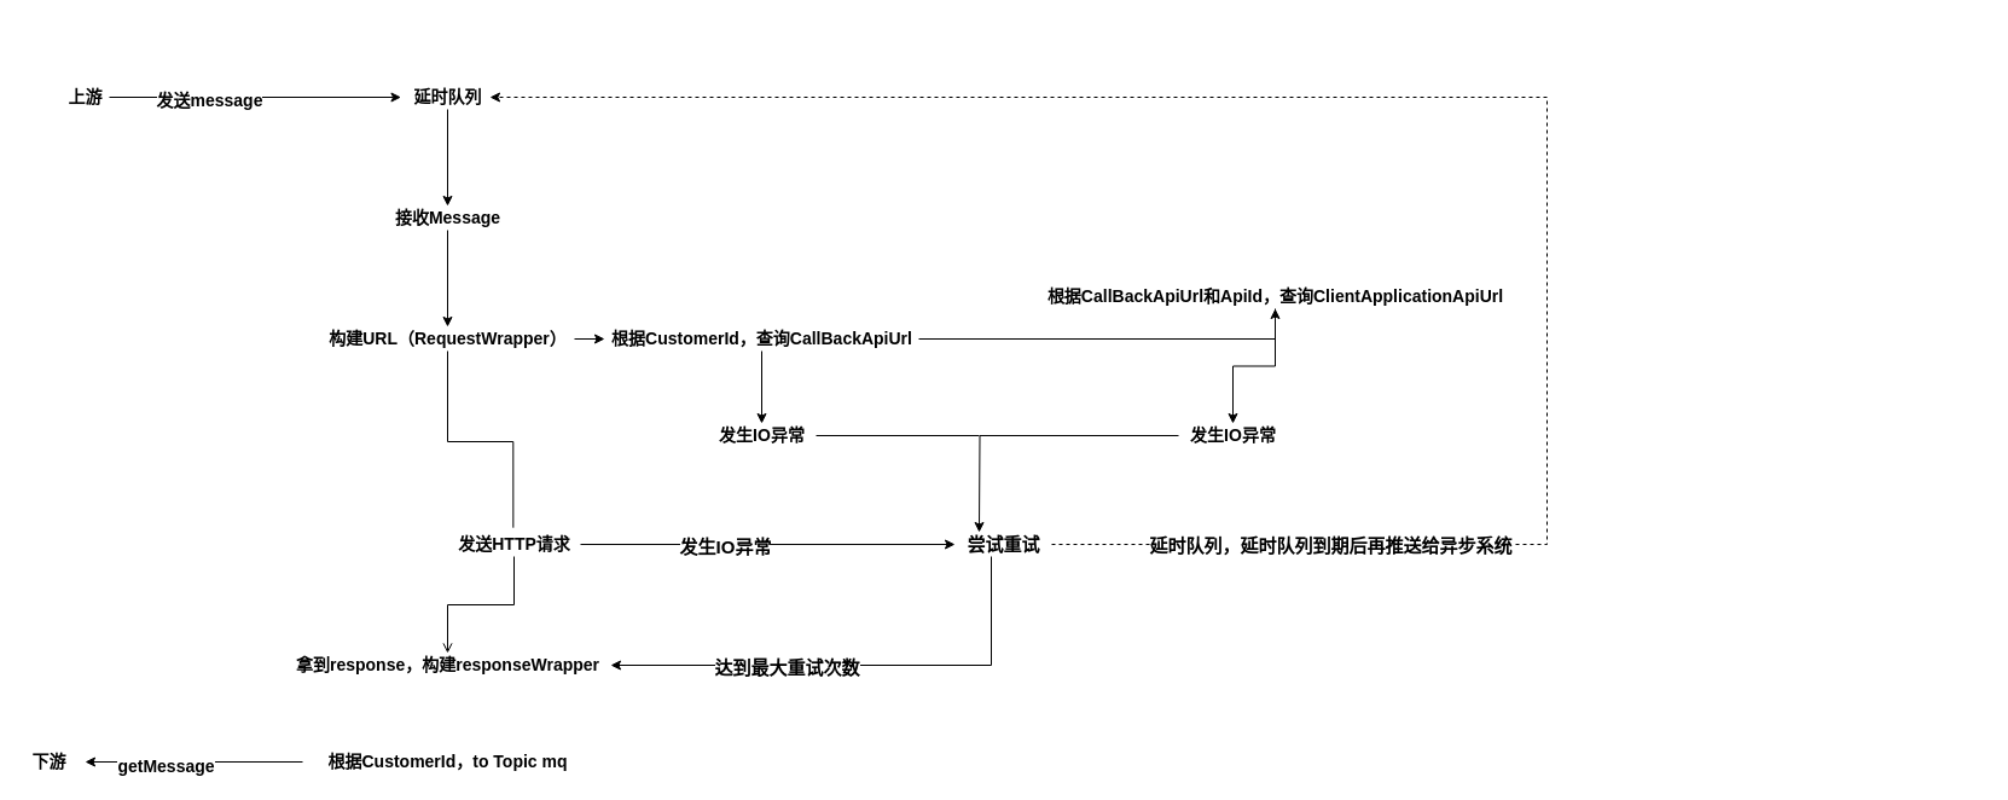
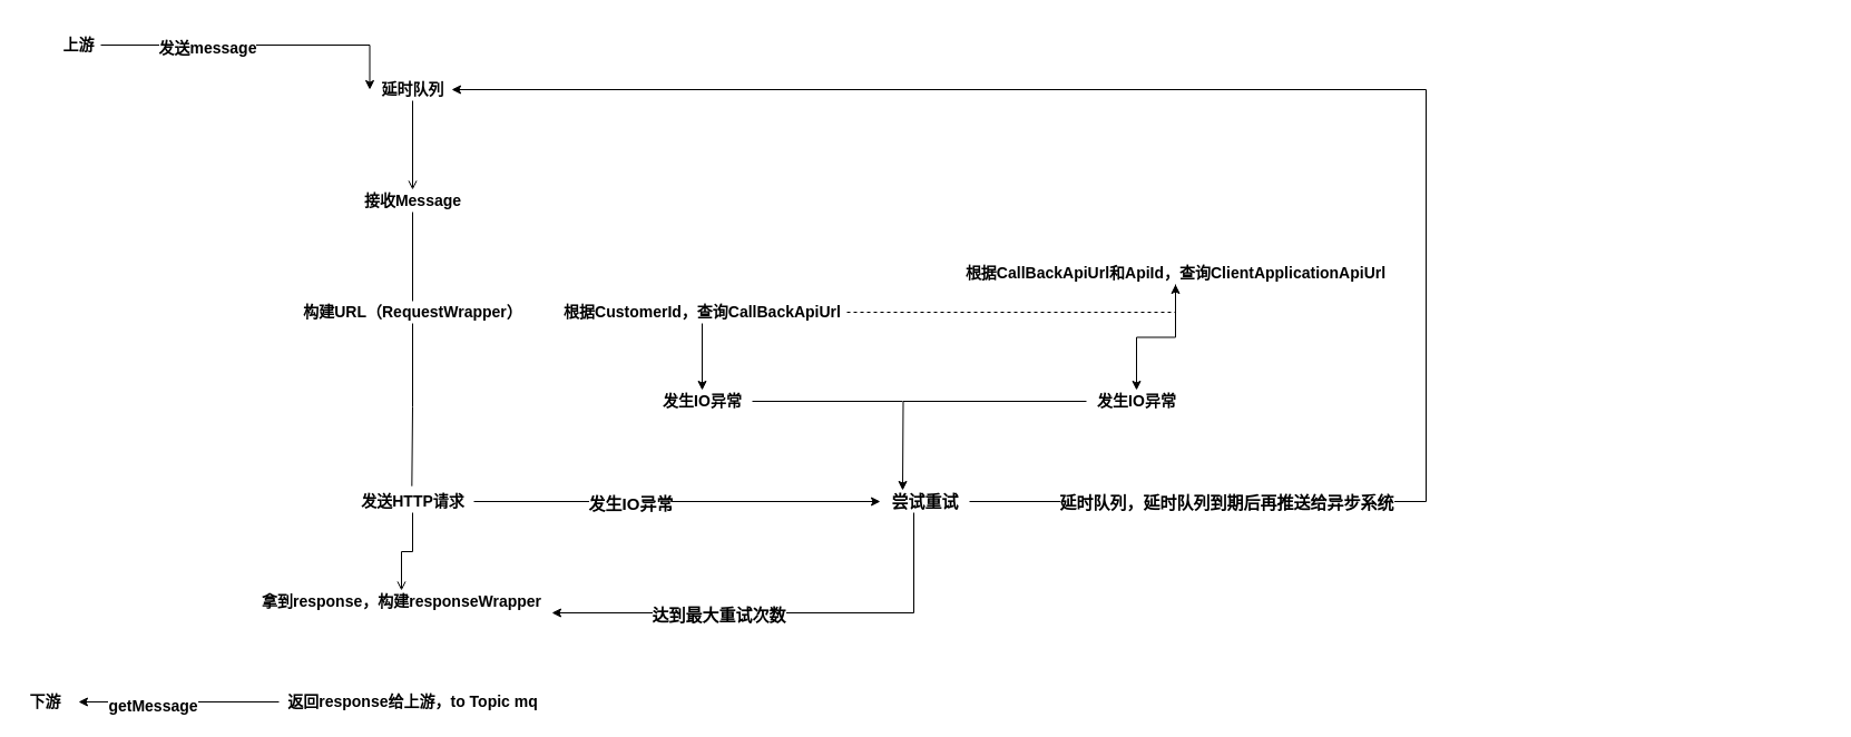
  <mxCell id="0" />
  <mxCell id="1" parent="0" />
  <mxCell id="2" style="edgeStyle=orthogonalEdgeStyle;rounded=0;orthogonalLoop=1;jettySize=auto;html=1;entryX=-0.05;entryY=0.5;entryDx=0;entryDy=0;entryPerimeter=0;fontStyle=1;fontSize=14;" edge="1" parent="1" source="4" target="6"><mxGeometry relative="1" as="geometry" /></mxCell>
  <mxCell id="3" value="发送message" style="edgeLabel;html=1;align=center;verticalAlign=middle;resizable=0;points=[];fontStyle=1;fontSize=14;" vertex="1" connectable="0" parent="2"><mxGeometry x="-0.323" y="-2" relative="1" as="geometry"><mxPoint as="offset" /></mxGeometry></mxCell>
- <mxCell id="4" value="上游" style="text;html=1;align=center;verticalAlign=middle;resizable=0;points=[];autosize=1;strokeColor=none;fillColor=none;fontStyle=1;fontSize=14;" vertex="1" parent="1"><mxGeometry x="50" y="70" width="40" height="20" as="geometry" /></mxCell>
- <mxCell id="5" value="" style="edgeStyle=orthogonalEdgeStyle;rounded=0;orthogonalLoop=1;jettySize=auto;html=1;fontStyle=1;fontSize=14;" edge="1" parent="1" source="6" target="8"><mxGeometry relative="1" as="geometry" /></mxCell>
+ <mxCell id="4" value="上游" style="text;html=1;align=center;verticalAlign=middle;resizable=0;points=[];autosize=1;strokeColor=none;fillColor=none;fontStyle=1;fontSize=14;" vertex="1" parent="1"><mxGeometry x="50" y="30" width="40" height="20" as="geometry" /></mxCell>
+ <mxCell id="5" value="" style="edgeStyle=orthogonalEdgeStyle;rounded=0;orthogonalLoop=1;jettySize=auto;html=1;fontStyle=1;fontSize=14;endArrow=open;" edge="1" parent="1" source="6" target="8"><mxGeometry relative="1" as="geometry" /></mxCell>
  <mxCell id="6" value="延时队列" style="text;html=1;align=center;verticalAlign=middle;resizable=0;points=[];autosize=1;strokeColor=none;fillColor=none;fontStyle=1;fontSize=14;" vertex="1" parent="1"><mxGeometry x="335" y="70" width="70" height="20" as="geometry" /></mxCell>
- <mxCell id="7" style="edgeStyle=orthogonalEdgeStyle;rounded=0;orthogonalLoop=1;jettySize=auto;html=1;fontStyle=1;fontSize=14;" edge="1" parent="1" source="8" target="11"><mxGeometry relative="1" as="geometry" /></mxCell>
+ <mxCell id="7" style="edgeStyle=orthogonalEdgeStyle;rounded=0;orthogonalLoop=1;jettySize=auto;html=1;fontStyle=1;fontSize=14;endArrow=none;" edge="1" parent="1" source="8" target="11"><mxGeometry relative="1" as="geometry" /></mxCell>
  <mxCell id="8" value="接收Message" style="text;html=1;align=center;verticalAlign=middle;resizable=0;points=[];autosize=1;strokeColor=none;fillColor=none;fontStyle=1;fontSize=14;" vertex="1" parent="1"><mxGeometry x="320" y="170" width="100" height="20" as="geometry" /></mxCell>
  <mxCell id="9" value="" style="edgeStyle=orthogonalEdgeStyle;rounded=0;orthogonalLoop=1;jettySize=auto;html=1;fontStyle=1;fontSize=14;entryX=0.494;entryY=-0.191;entryDx=0;entryDy=0;entryPerimeter=0;endArrow=none;" edge="1" parent="1" source="11" target="15"><mxGeometry relative="1" as="geometry"><mxPoint x="370" y="370" as="targetPoint" /></mxGeometry></mxCell>
- <mxCell id="10" value="" style="edgeStyle=orthogonalEdgeStyle;rounded=0;orthogonalLoop=1;jettySize=auto;html=1;fontStyle=1;fontSize=14;" edge="1" parent="1" source="11" target="22"><mxGeometry relative="1" as="geometry" /></mxCell>
  <mxCell id="11" value="构建URL（RequestWrapper）" style="text;html=1;align=center;verticalAlign=middle;resizable=0;points=[];autosize=1;strokeColor=none;fillColor=none;fontStyle=1;fontSize=14;" vertex="1" parent="1"><mxGeometry x="265" y="270" width="210" height="20" as="geometry" /></mxCell>
  <mxCell id="12" value="" style="edgeStyle=orthogonalEdgeStyle;rounded=0;orthogonalLoop=1;jettySize=auto;html=1;fontStyle=1;fontSize=14;endArrow=open;" edge="1" parent="1" source="15" target="16"><mxGeometry relative="1" as="geometry" /></mxCell>
  <mxCell id="13" style="edgeStyle=orthogonalEdgeStyle;rounded=0;orthogonalLoop=1;jettySize=auto;html=1;" edge="1" parent="1" source="15"><mxGeometry relative="1" as="geometry"><mxPoint x="790" y="450" as="targetPoint" /></mxGeometry></mxCell>
  <mxCell id="14" value="发生IO异常" style="edgeLabel;html=1;align=center;verticalAlign=middle;resizable=0;points=[];fontStyle=1;fontSize=15;" vertex="1" connectable="0" parent="13"><mxGeometry x="-0.236" y="-1" relative="1" as="geometry"><mxPoint as="offset" /></mxGeometry></mxCell>
- <mxCell id="15" value="发送HTTP请求" style="text;html=1;align=center;verticalAlign=middle;resizable=0;points=[];autosize=1;strokeColor=none;fillColor=none;fontStyle=1;fontSize=14;" vertex="1" parent="1"><mxGeometry x="370" y="440" width="110" height="20" as="geometry" /></mxCell>
- <mxCell id="16" value="拿到response，构建responseWrapper" style="text;html=1;align=center;verticalAlign=middle;resizable=0;points=[];autosize=1;strokeColor=none;fillColor=none;fontStyle=1;fontSize=14;" vertex="1" parent="1"><mxGeometry x="235" y="540" width="270" height="20" as="geometry" /></mxCell>
+ <mxCell id="15" value="发送HTTP请求" style="text;html=1;align=center;verticalAlign=middle;resizable=0;points=[];autosize=1;strokeColor=none;fillColor=none;fontStyle=1;fontSize=14;" vertex="1" parent="1"><mxGeometry x="315" y="440" width="110" height="20" as="geometry" /></mxCell>
+ <mxCell id="16" value="拿到response，构建responseWrapper" style="text;html=1;align=center;verticalAlign=middle;resizable=0;points=[];autosize=1;strokeColor=none;fillColor=none;fontStyle=1;fontSize=14;" vertex="1" parent="1"><mxGeometry x="225" y="530" width="270" height="20" as="geometry" /></mxCell>
  <mxCell id="17" style="edgeStyle=orthogonalEdgeStyle;rounded=0;orthogonalLoop=1;jettySize=auto;html=1;fontStyle=1;fontSize=14;" edge="1" parent="1" source="19"><mxGeometry relative="1" as="geometry"><mxPoint x="70" y="630" as="targetPoint" /></mxGeometry></mxCell>
  <mxCell id="18" value="getMessage" style="edgeLabel;html=1;align=center;verticalAlign=middle;resizable=0;points=[];fontStyle=1;fontSize=14;" vertex="1" connectable="0" parent="17"><mxGeometry x="0.26" y="3" relative="1" as="geometry"><mxPoint as="offset" /></mxGeometry></mxCell>
- <mxCell id="19" value="根据CustomerId，to Topic mq" style="text;html=1;align=center;verticalAlign=middle;resizable=0;points=[];autosize=1;strokeColor=none;fillColor=none;fontStyle=1;fontSize=14;" vertex="1" parent="1"><mxGeometry x="250" y="620" width="240" height="20" as="geometry" /></mxCell>
- <mxCell id="20" value="" style="edgeStyle=orthogonalEdgeStyle;rounded=0;orthogonalLoop=1;jettySize=auto;html=1;fontStyle=1;fontSize=14;" edge="1" parent="1" source="22" target="24"><mxGeometry relative="1" as="geometry" /></mxCell>
+ <mxCell id="19" value="返回response给上游，to Topic mq" style="text;html=1;align=center;verticalAlign=middle;resizable=0;points=[];autosize=1;strokeColor=none;fillColor=none;fontStyle=1;fontSize=14;" vertex="1" parent="1"><mxGeometry x="250" y="620" width="240" height="20" as="geometry" /></mxCell>
+ <mxCell id="20" value="" style="edgeStyle=orthogonalEdgeStyle;rounded=0;orthogonalLoop=1;jettySize=auto;html=1;fontStyle=1;fontSize=14;dashed=1;" edge="1" parent="1" source="22" target="24"><mxGeometry relative="1" as="geometry" /></mxCell>
  <mxCell id="21" value="" style="edgeStyle=orthogonalEdgeStyle;rounded=0;orthogonalLoop=1;jettySize=auto;html=1;" edge="1" parent="1" source="22" target="27"><mxGeometry relative="1" as="geometry" /></mxCell>
  <mxCell id="22" value="根据CustomerId，查询CallBackApiUrl" style="text;html=1;align=center;verticalAlign=middle;resizable=0;points=[];autosize=1;strokeColor=none;fillColor=none;fontStyle=1;fontSize=14;" vertex="1" parent="1"><mxGeometry x="500" y="270" width="260" height="20" as="geometry" /></mxCell>
  <mxCell id="23" value="" style="edgeStyle=orthogonalEdgeStyle;rounded=0;orthogonalLoop=1;jettySize=auto;html=1;" edge="1" parent="1" source="24" target="29"><mxGeometry relative="1" as="geometry" /></mxCell>
  <mxCell id="24" value="根据CallBackApiUrl和ApiId，查询ClientApplicationApiUrl" style="text;html=1;align=center;verticalAlign=middle;resizable=0;points=[];autosize=1;strokeColor=none;fillColor=none;fontStyle=1;fontSize=14;" vertex="1" parent="1"><mxGeometry x="860" y="235" width="390" height="20" as="geometry" /></mxCell>
  <mxCell id="25" value="下游" style="text;html=1;align=center;verticalAlign=middle;resizable=0;points=[];autosize=1;strokeColor=none;fillColor=none;fontStyle=1;fontSize=14;" vertex="1" parent="1"><mxGeometry x="20" y="620" width="40" height="20" as="geometry" /></mxCell>
  <mxCell id="26" style="edgeStyle=orthogonalEdgeStyle;rounded=0;orthogonalLoop=1;jettySize=auto;html=1;fontSize=15;endArrow=none;endFill=0;" edge="1" parent="1" source="27"><mxGeometry relative="1" as="geometry"><mxPoint x="810" y="360" as="targetPoint" /></mxGeometry></mxCell>
  <mxCell id="27" value="发生IO异常" style="text;html=1;align=center;verticalAlign=middle;resizable=0;points=[];autosize=1;strokeColor=none;fillColor=none;fontStyle=1;fontSize=14;" vertex="1" parent="1"><mxGeometry x="585" y="350" width="90" height="20" as="geometry" /></mxCell>
  <mxCell id="28" style="edgeStyle=orthogonalEdgeStyle;rounded=0;orthogonalLoop=1;jettySize=auto;html=1;fontSize=15;" edge="1" parent="1" source="29"><mxGeometry relative="1" as="geometry"><mxPoint x="810" y="440" as="targetPoint" /></mxGeometry></mxCell>
  <mxCell id="29" value="发生IO异常" style="text;html=1;align=center;verticalAlign=middle;resizable=0;points=[];autosize=1;strokeColor=none;fillColor=none;fontStyle=1;fontSize=14;" vertex="1" parent="1"><mxGeometry x="975" y="350" width="90" height="20" as="geometry" /></mxCell>
  <mxCell id="30" style="edgeStyle=orthogonalEdgeStyle;rounded=0;orthogonalLoop=1;jettySize=auto;html=1;fontSize=15;endArrow=classic;endFill=1;" edge="1" parent="1" source="32" target="16"><mxGeometry relative="1" as="geometry"><mxPoint x="830" y="570" as="targetPoint" /><Array as="points"><mxPoint x="820" y="550" /></Array></mxGeometry></mxCell>
  <mxCell id="31" value="达到最大重试次数" style="edgeLabel;html=1;align=center;verticalAlign=middle;resizable=0;points=[];fontSize=15;fontStyle=1" vertex="1" connectable="0" parent="30"><mxGeometry x="0.282" y="1" relative="1" as="geometry"><mxPoint as="offset" /></mxGeometry></mxCell>
  <mxCell id="32" value="尝试重试" style="text;html=1;align=center;verticalAlign=middle;resizable=0;points=[];autosize=1;strokeColor=none;fillColor=none;fontSize=15;fontStyle=1" vertex="1" parent="1"><mxGeometry x="790" y="440" width="80" height="20" as="geometry" /></mxCell>
- <mxCell id="33" style="edgeStyle=elbowEdgeStyle;rounded=0;orthogonalLoop=1;jettySize=auto;html=1;fontSize=15;endArrow=classic;endFill=1;dashed=1;" edge="1" parent="1" source="32" target="6"><mxGeometry relative="1" as="geometry"><mxPoint x="1652.353" y="90" as="targetPoint" /><mxPoint x="870" y="450.059" as="sourcePoint" /><Array as="points"><mxPoint x="1280" y="230" /><mxPoint x="1640" y="20" /></Array></mxGeometry></mxCell>
+ <mxCell id="33" style="edgeStyle=elbowEdgeStyle;rounded=0;orthogonalLoop=1;jettySize=auto;html=1;fontSize=15;endArrow=classic;endFill=1;" edge="1" parent="1" source="32" target="6"><mxGeometry relative="1" as="geometry"><mxPoint x="1652.353" y="90" as="targetPoint" /><mxPoint x="870" y="450.059" as="sourcePoint" /><Array as="points"><mxPoint x="1280" y="230" /><mxPoint x="1640" y="20" /></Array></mxGeometry></mxCell>
  <mxCell id="34" value="延时队列，延时队列到期后再推送给异步系统" style="edgeLabel;html=1;align=center;verticalAlign=middle;resizable=0;points=[];fontSize=15;fontStyle=1" vertex="1" connectable="0" parent="33"><mxGeometry x="-0.799" y="2" relative="1" as="geometry"><mxPoint x="64" y="2" as="offset" /></mxGeometry></mxCell>
